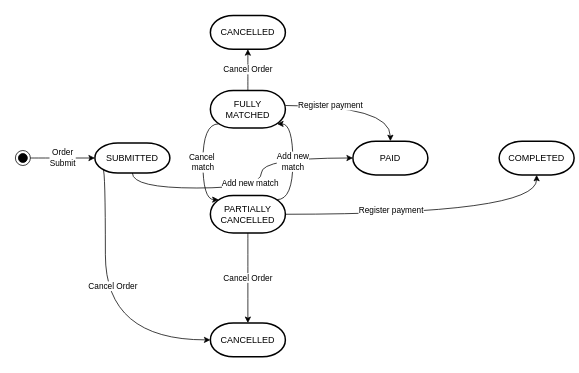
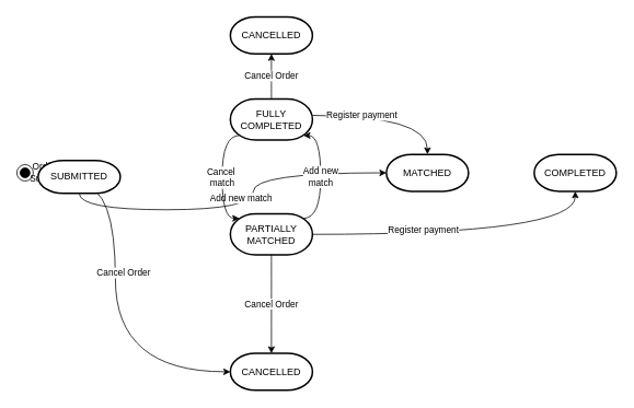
  <mxCell id="0" />
  <mxCell id="1" parent="0" />
  <mxCell id="2" value="Order &lt;br&gt;Submit" style="edgeStyle=orthogonalEdgeStyle;rounded=0;orthogonalLoop=1;jettySize=auto;html=1;exitX=1;exitY=0.5;exitDx=0;exitDy=0;curved=1;" parent="1" source="3" target="6" edge="1"><mxGeometry relative="1" as="geometry" /></mxCell>
  <mxCell id="3" value="" style="ellipse;html=1;shape=endState;fillColor=#000000;strokeColor=#000000;" parent="1" vertex="1"><mxGeometry x="20" y="200" width="20" height="20" as="geometry" /></mxCell>
  <mxCell id="4" value="Add new match" style="edgeStyle=orthogonalEdgeStyle;rounded=0;orthogonalLoop=1;jettySize=auto;html=1;exitX=0.5;exitY=1;exitDx=0;exitDy=0;exitPerimeter=0;curved=1;" parent="1" source="6" target="15" edge="1"><mxGeometry x="0.119" y="15" relative="1" as="geometry"><mxPoint as="offset" /></mxGeometry></mxCell>
  <mxCell id="5" value="&lt;div&gt;Cancel Order&lt;/div&gt;" style="edgeStyle=orthogonalEdgeStyle;curved=1;rounded=0;orthogonalLoop=1;jettySize=auto;html=1;entryX=0;entryY=0.5;entryDx=0;entryDy=0;entryPerimeter=0;exitX=0.11;exitY=0.89;exitDx=0;exitDy=0;exitPerimeter=0;" parent="1" source="6" target="17" edge="1"><mxGeometry x="-0.144" y="10" relative="1" as="geometry"><Array as="points"><mxPoint x="140" y="226" /><mxPoint x="140" y="453" /></Array><mxPoint as="offset" /></mxGeometry></mxCell>
- <mxCell id="6" value="SUBMITTED" style="strokeWidth=2;html=1;shape=mxgraph.flowchart.terminator;whiteSpace=wrap;" parent="1" vertex="1"><mxGeometry x="126" y="190" width="100" height="40" as="geometry" /></mxCell>
+ <mxCell id="6" value="SUBMITTED" style="strokeWidth=2;html=1;shape=mxgraph.flowchart.terminator;whiteSpace=wrap;" parent="1" vertex="1"><mxGeometry x="46" y="195" width="100" height="40" as="geometry" /></mxCell>
  <mxCell id="7" value="Add new &lt;br&gt;match" style="edgeStyle=orthogonalEdgeStyle;rounded=0;orthogonalLoop=1;jettySize=auto;html=1;curved=1;exitX=0.89;exitY=0.11;exitDx=0;exitDy=0;exitPerimeter=0;entryX=0.89;entryY=0.89;entryDx=0;entryDy=0;entryPerimeter=0;" parent="1" source="10" target="14" edge="1"><mxGeometry relative="1" as="geometry"><Array as="points"><mxPoint x="390" y="266" /><mxPoint x="390" y="165" /></Array></mxGeometry></mxCell>
  <mxCell id="8" value="&lt;div&gt;Register payment&lt;/div&gt;" style="edgeStyle=orthogonalEdgeStyle;rounded=0;orthogonalLoop=1;jettySize=auto;html=1;curved=1;exitX=1;exitY=0.5;exitDx=0;exitDy=0;exitPerimeter=0;" parent="1" source="10" target="16" edge="1"><mxGeometry x="-0.273" y="5" relative="1" as="geometry"><mxPoint x="380" y="288" as="sourcePoint" /><mxPoint x="520" y="235.5" as="targetPoint" /><mxPoint as="offset" /></mxGeometry></mxCell>
  <mxCell id="9" value="Cancel Order" style="edgeStyle=orthogonalEdgeStyle;curved=1;rounded=0;orthogonalLoop=1;jettySize=auto;html=1;" edge="1" parent="1" source="10" target="17"><mxGeometry relative="1" as="geometry" /></mxCell>
- <mxCell id="10" value="PARTIALLY CANCELLED" style="strokeWidth=2;html=1;shape=mxgraph.flowchart.terminator;whiteSpace=wrap;" parent="1" vertex="1"><mxGeometry x="280" y="260" width="100" height="50" as="geometry" /></mxCell>
+ <mxCell id="10" value="PARTIALLY MATCHED" style="strokeWidth=2;html=1;shape=mxgraph.flowchart.terminator;whiteSpace=wrap;" parent="1" vertex="1"><mxGeometry x="280" y="260" width="100" height="50" as="geometry" /></mxCell>
  <mxCell id="11" value="Register payment" style="edgeStyle=orthogonalEdgeStyle;rounded=0;orthogonalLoop=1;jettySize=auto;html=1;curved=1;" parent="1" target="15" edge="1"><mxGeometry x="-0.36" relative="1" as="geometry"><mxPoint x="380" y="140" as="sourcePoint" /><mxPoint as="offset" /></mxGeometry></mxCell>
  <mxCell id="12" value="Cancel&amp;nbsp;&lt;br&gt;match" style="edgeStyle=orthogonalEdgeStyle;curved=1;rounded=0;orthogonalLoop=1;jettySize=auto;html=1;exitX=0.11;exitY=0.89;exitDx=0;exitDy=0;exitPerimeter=0;entryX=0.11;entryY=0.11;entryDx=0;entryDy=0;entryPerimeter=0;" parent="1" source="14" target="10" edge="1"><mxGeometry relative="1" as="geometry"><Array as="points"><mxPoint x="270" y="165" /><mxPoint x="270" y="266" /></Array></mxGeometry></mxCell>
  <mxCell id="13" value="Cancel Order" style="edgeStyle=orthogonalEdgeStyle;rounded=0;orthogonalLoop=1;jettySize=auto;html=1;curved=1;" edge="1" parent="1" source="14" target="18"><mxGeometry relative="1" as="geometry" /></mxCell>
- <mxCell id="14" value="FULLY&lt;br&gt;MATCHED" style="strokeWidth=2;html=1;shape=mxgraph.flowchart.terminator;whiteSpace=wrap;" parent="1" vertex="1"><mxGeometry x="280" y="120" width="100" height="50" as="geometry" /></mxCell>
- <mxCell id="15" value="PAID" style="strokeWidth=2;html=1;shape=mxgraph.flowchart.terminator;whiteSpace=wrap;" parent="1" vertex="1"><mxGeometry x="470" y="187.5" width="100" height="45" as="geometry" /></mxCell>
- <mxCell id="16" value="COMPLETED" style="strokeWidth=2;html=1;shape=mxgraph.flowchart.terminator;whiteSpace=wrap;" parent="1" vertex="1"><mxGeometry x="665" y="187.5" width="100" height="45" as="geometry" /></mxCell>
+ <mxCell id="14" value="FULLY&lt;br&gt;COMPLETED" style="strokeWidth=2;html=1;shape=mxgraph.flowchart.terminator;whiteSpace=wrap;" parent="1" vertex="1"><mxGeometry x="280" y="120" width="100" height="50" as="geometry" /></mxCell>
+ <mxCell id="15" value="MATCHED" style="strokeWidth=2;html=1;shape=mxgraph.flowchart.terminator;whiteSpace=wrap;" parent="1" vertex="1"><mxGeometry x="470" y="187.5" width="100" height="45" as="geometry" /></mxCell>
+ <mxCell id="16" value="COMPLETED" style="strokeWidth=2;html=1;shape=mxgraph.flowchart.terminator;whiteSpace=wrap;" parent="1" vertex="1"><mxGeometry x="650" y="187.5" width="100" height="45" as="geometry" /></mxCell>
  <mxCell id="17" value="CANCELLED" style="strokeWidth=2;html=1;shape=mxgraph.flowchart.terminator;whiteSpace=wrap;" parent="1" vertex="1"><mxGeometry x="280" y="430" width="100" height="45" as="geometry" /></mxCell>
  <mxCell id="18" value="CANCELLED" style="strokeWidth=2;html=1;shape=mxgraph.flowchart.terminator;whiteSpace=wrap;" vertex="1" parent="1"><mxGeometry x="280" y="20" width="100" height="45" as="geometry" /></mxCell>
